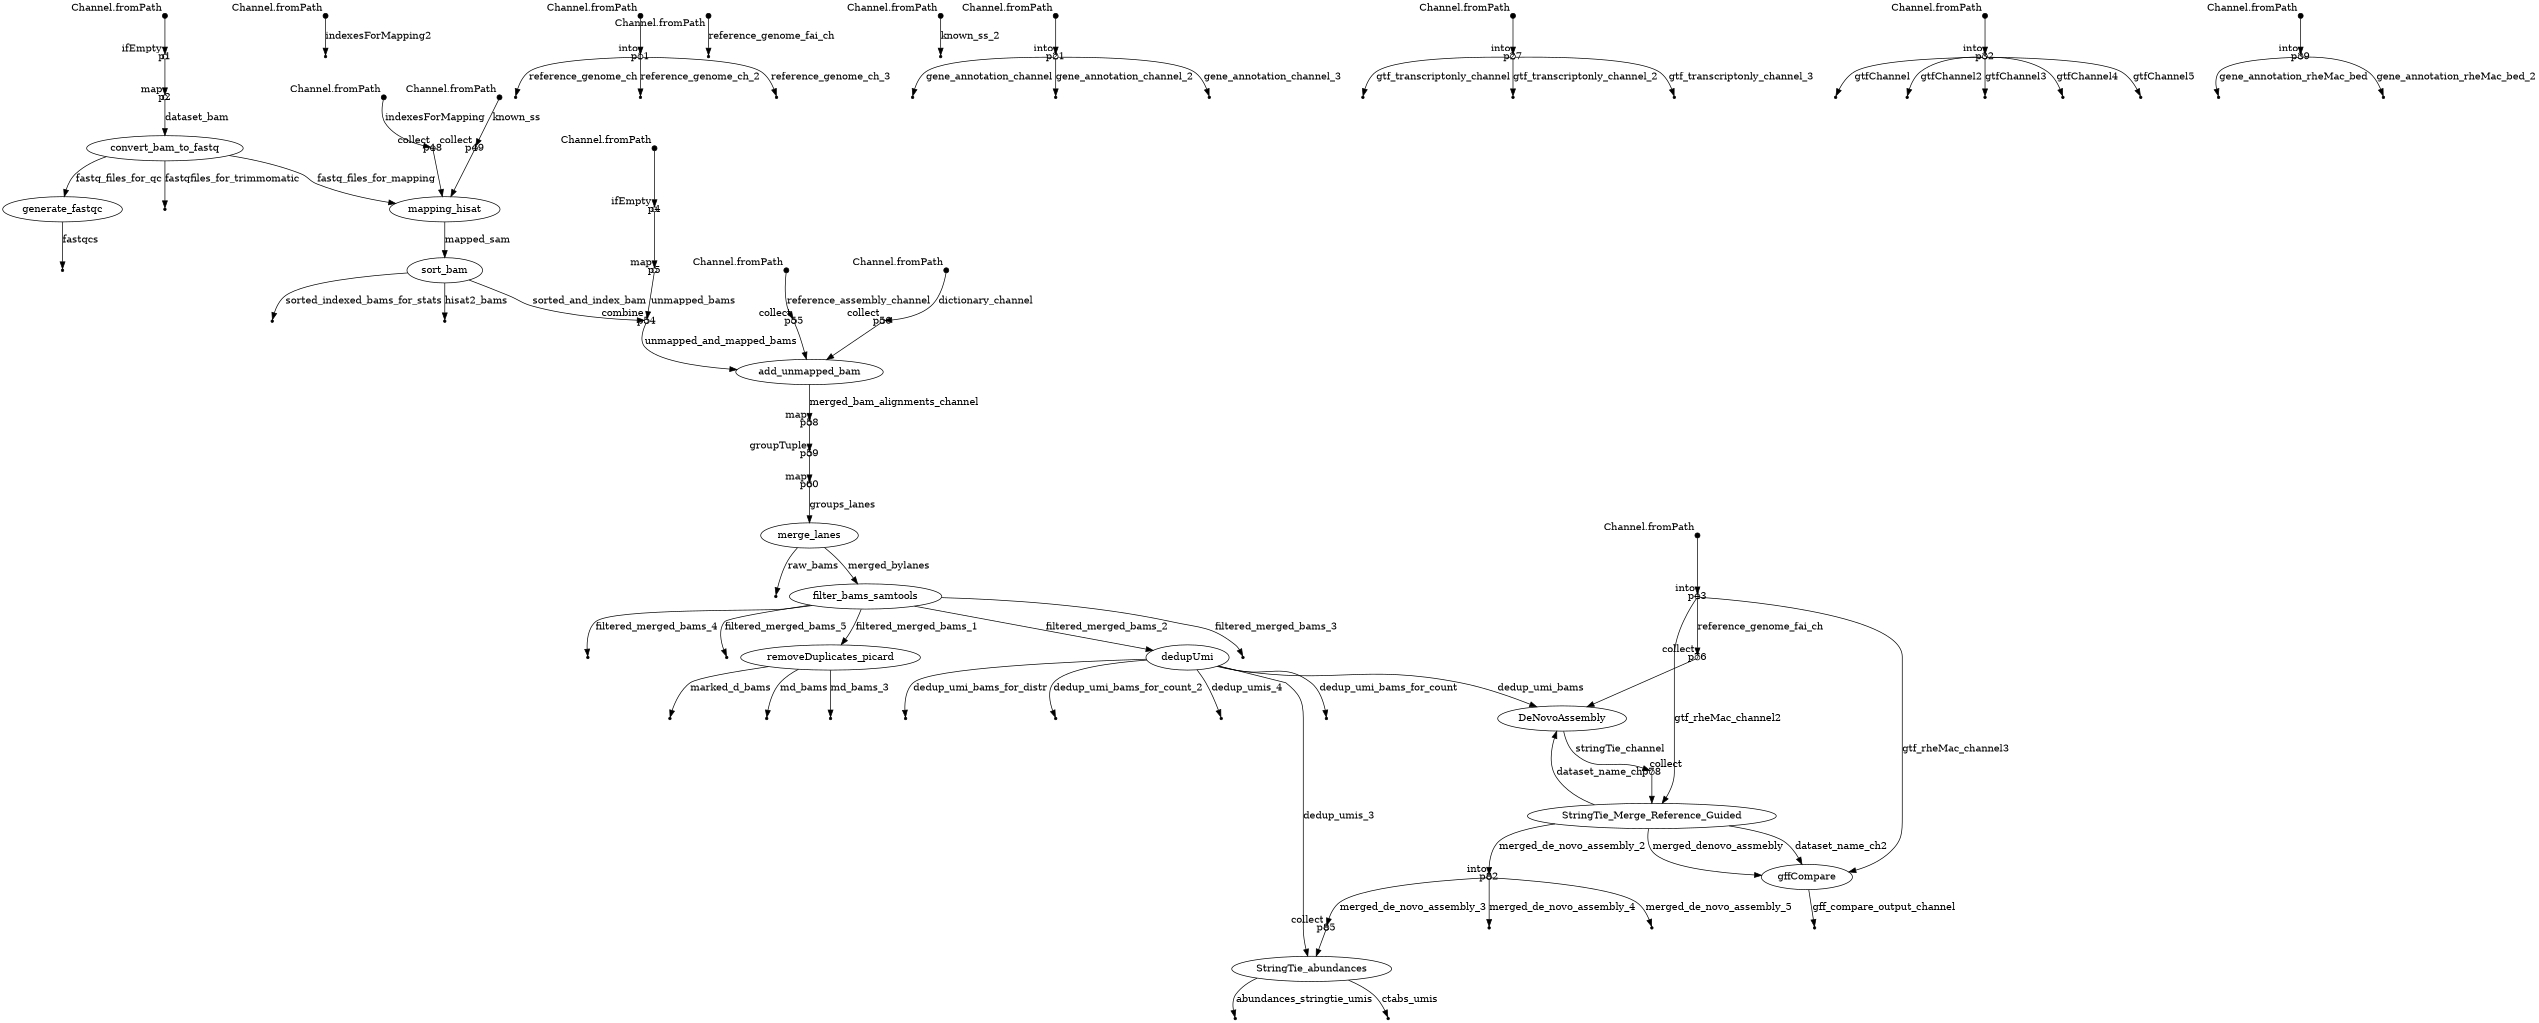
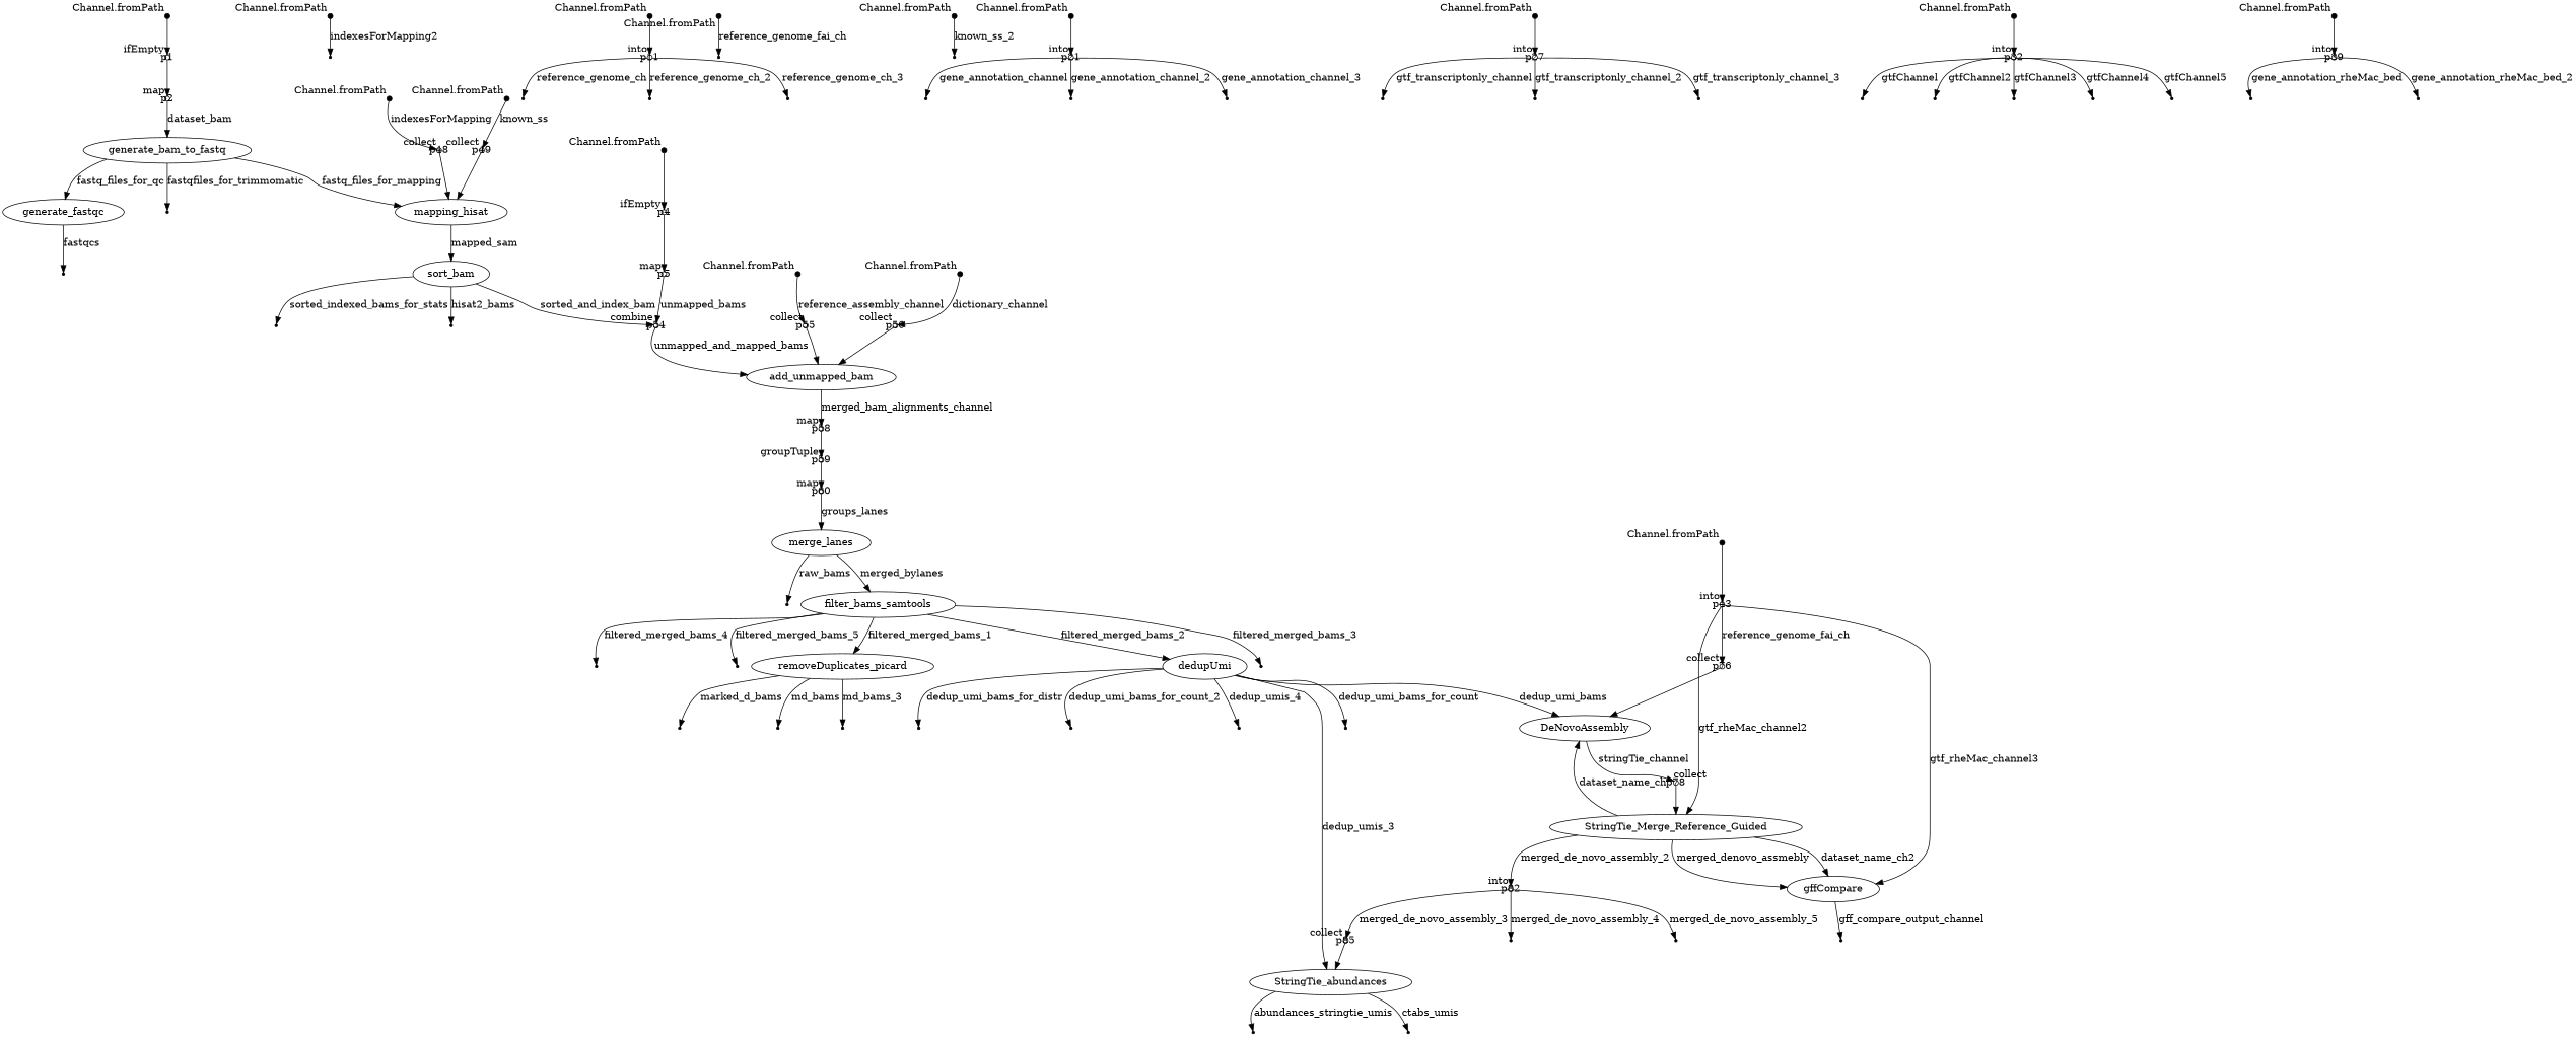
  digraph {
    node [shape=point]
    p0 [fixedsize=true width=0.1 xlabel="Channel.fromPath"]
    p1 [fixedsize=true shape=circle width=0.1 xlabel=ifEmpty]
    p2 [fixedsize=true shape=circle width=0.1 xlabel=map]
-   n4 [label=convert_bam_to_fastq shape=""]
+   n4 [label=generate_bam_to_fastq shape=""]
    n5 [label=generate_fastqc shape=""]
    n6 [label=mapping_hisat shape=""]
    p45
    p47
    n9 [label=sort_bam shape=""]
    p3 [fixedsize=true width=0.1 xlabel="Channel.fromPath"]
    p4 [fixedsize=true shape=circle width=0.1 xlabel=ifEmpty]
    p5 [fixedsize=true shape=circle width=0.1 xlabel=map]
    p54 [fixedsize=true shape=circle width=0.1 xlabel=combine]
    n14 [label=add_unmapped_bam shape=""]
    p58 [fixedsize=true shape=circle width=0.1 xlabel=map]
    p6 [fixedsize=true width=0.1 xlabel="Channel.fromPath"]
    p48 [fixedsize=true shape=circle width=0.1 xlabel=collect]
    p7 [fixedsize=true width=0.1 xlabel="Channel.fromPath"]
    p8
    p9 [fixedsize=true width=0.1 xlabel="Channel.fromPath"]
    p55 [fixedsize=true shape=circle width=0.1 xlabel=collect]
    p10 [fixedsize=true width=0.1 xlabel="Channel.fromPath"]
    p11 [fixedsize=true shape=circle width=0.1 xlabel=into]
    p14
    p13
    p12
    p15 [fixedsize=true width=0.1 xlabel="Channel.fromPath"]
    p16
    p17 [fixedsize=true width=0.1 xlabel="Channel.fromPath"]
    p49 [fixedsize=true shape=circle width=0.1 xlabel=collect]
    p18 [fixedsize=true width=0.1 xlabel="Channel.fromPath"]
    p19
    p20 [fixedsize=true width=0.1 xlabel="Channel.fromPath"]
    p21 [fixedsize=true shape=circle width=0.1 xlabel=into]
    p24
    p23
    p22
    p25 [fixedsize=true width=0.1 xlabel="Channel.fromPath"]
    p56 [fixedsize=true shape=circle width=0.1 xlabel=collect]
    p26 [fixedsize=true width=0.1 xlabel="Channel.fromPath"]
    p27 [fixedsize=true shape=circle width=0.1 xlabel=into]
    p30
    p29
    p28
    p31 [fixedsize=true width=0.1 xlabel="Channel.fromPath"]
    p32 [fixedsize=true shape=circle width=0.1 xlabel=into]
    p37
    p36
    p35
    p34
    p33
    p38 [fixedsize=true width=0.1 xlabel="Channel.fromPath"]
    p39 [fixedsize=true shape=circle width=0.1 xlabel=into]
    p41
    p40
    p42 [fixedsize=true width=0.1 xlabel="Channel.fromPath"]
    p43 [fixedsize=true shape=circle width=0.1 xlabel=into]
    p76 [fixedsize=true shape=circle width=0.1 xlabel=collect]
    n59 [label=StringTie_Merge_Reference_Guided shape=""]
    n60 [label=gffCompare shape=""]
    n61 [label=DeNovoAssembly shape=""]
    p82 [fixedsize=true shape=circle width=0.1 xlabel=into]
    p81
    p78 [fixedsize=true shape=circle width=0.1 xlabel=collect]
    p85 [fixedsize=true shape=circle width=0.1 xlabel=collect]
    p84
    p83
    p53
    p52
    p59 [fixedsize=true shape=circle width=0.1 xlabel=groupTuple]
    p60 [fixedsize=true shape=circle width=0.1 xlabel=map]
    n72 [label=merge_lanes shape=""]
    n73 [label=filter_bams_samtools shape=""]
    p62
    n75 [label=removeDuplicates_picard shape=""]
    n76 [label=dedupUmi shape=""]
    p66
    p65
    p64
    p70
    p69
    p68
    p75
    p74
    p73
    n86 [label=StringTie_abundances shape=""]
    p72
    p88
    p87
    p0 -> p1
    p1 -> p2
    p2 -> n4 [label=dataset_bam]
    n4 -> n5 [label=fastq_files_for_qc]
    n4 -> n6 [label=fastq_files_for_mapping]
    n4 -> p45 [label=fastqfiles_for_trimmomatic]
    n5 -> p47 [label=fastqcs]
    n6 -> n9 [label=mapped_sam]
    n9 -> p54 [label=sorted_and_index_bam]
    n9 -> p53 [label=sorted_indexed_bams_for_stats]
    n9 -> p52 [label=hisat2_bams]
    p3 -> p4
    p4 -> p5
    p5 -> p54 [label=unmapped_bams]
    p54 -> n14 [label=unmapped_and_mapped_bams]
    n14 -> p58 [label=merged_bam_alignments_channel]
    p58 -> p59
    p6 -> p48 [label=indexesForMapping]
    p48 -> n6
    p7 -> p8 [label=indexesForMapping2]
    p9 -> p55 [label=reference_assembly_channel]
    p55 -> n14
    p10 -> p11
    p11 -> p14 [label=reference_genome_ch]
    p11 -> p13 [label=reference_genome_ch_2]
    p11 -> p12 [label=reference_genome_ch_3]
    p15 -> p16 [label=reference_genome_fai_ch]
    p17 -> p49 [label=known_ss]
    p49 -> n6
    p18 -> p19 [label=known_ss_2]
    p20 -> p21
    p21 -> p24 [label=gene_annotation_channel]
    p21 -> p23 [label=gene_annotation_channel_2]
    p21 -> p22 [label=gene_annotation_channel_3]
    p25 -> p56 [label=dictionary_channel]
    p56 -> n14
    p26 -> p27
    p27 -> p30 [label=gtf_transcriptonly_channel]
    p27 -> p29 [label=gtf_transcriptonly_channel_2]
    p27 -> p28 [label=gtf_transcriptonly_channel_3]
    p31 -> p32
    p32 -> p37 [label=gtfChannel]
    p32 -> p36 [label=gtfChannel2]
    p32 -> p35 [label=gtfChannel3]
    p32 -> p34 [label=gtfChannel4]
    p32 -> p33 [label=gtfChannel5]
    p38 -> p39
    p39 -> p41 [label=gene_annotation_rheMac_bed]
    p39 -> p40 [label=gene_annotation_rheMac_bed_2]
    p42 -> p43
    p43 -> p76 [label=reference_genome_fai_ch]
    p43 -> n59 [label=gtf_rheMac_channel2]
    p43 -> n60 [label=gtf_rheMac_channel3]
    p76 -> n61
    n59 -> n60 [label=merged_denovo_assmebly]
    n59 -> n60 [label=dataset_name_ch2]
    n59 -> n61 [label=dataset_name_ch]
    n59 -> p82 [label=merged_de_novo_assembly_2]
    n60 -> p81 [label=gff_compare_output_channel]
    n61 -> p78 [label=stringTie_channel]
    p82 -> p85 [label=merged_de_novo_assembly_3]
    p82 -> p84 [label=merged_de_novo_assembly_4]
    p82 -> p83 [label=merged_de_novo_assembly_5]
    p78 -> n59
    p85 -> n86
    p59 -> p60
    p60 -> n72 [label=groups_lanes]
    n72 -> n73 [label=merged_bylanes]
    n72 -> p62 [label=raw_bams]
    n73 -> n75 [label=filtered_merged_bams_1]
    n73 -> n76 [label=filtered_merged_bams_2]
    n73 -> p66 [label=filtered_merged_bams_3]
    n73 -> p65 [label=filtered_merged_bams_4]
    n73 -> p64 [label=filtered_merged_bams_5]
    n75 -> p70 [label=marked_d_bams]
    n75 -> p69 [label=md_bams]
    n75 -> p68 [label=md_bams_3]
    n76 -> n61 [label=dedup_umi_bams]
    n76 -> p75 [label=dedup_umi_bams_for_count]
    n76 -> p74 [label=dedup_umi_bams_for_distr]
    n76 -> p73 [label=dedup_umi_bams_for_count_2]
    n76 -> n86 [label=dedup_umis_3]
    n76 -> p72 [label=dedup_umis_4]
    n86 -> p88 [label=abundances_stringtie_umis]
    n86 -> p87 [label=ctabs_umis]
  }
